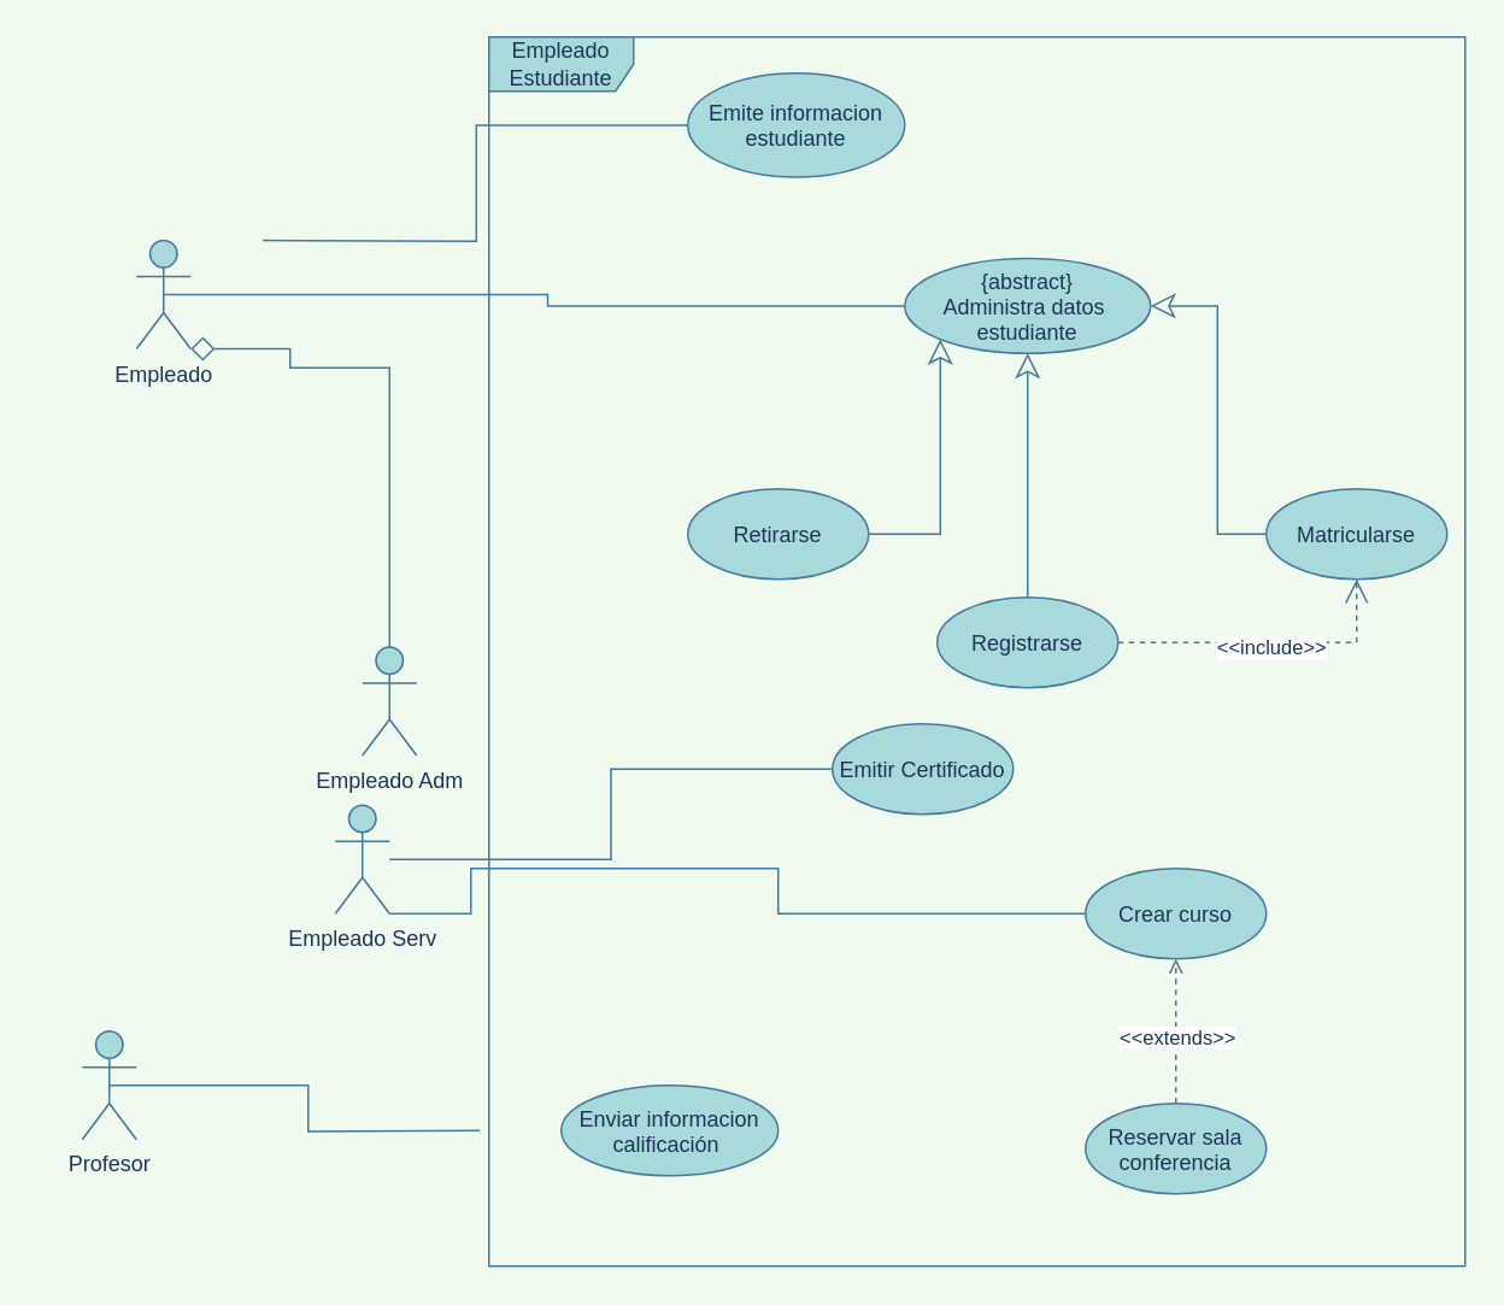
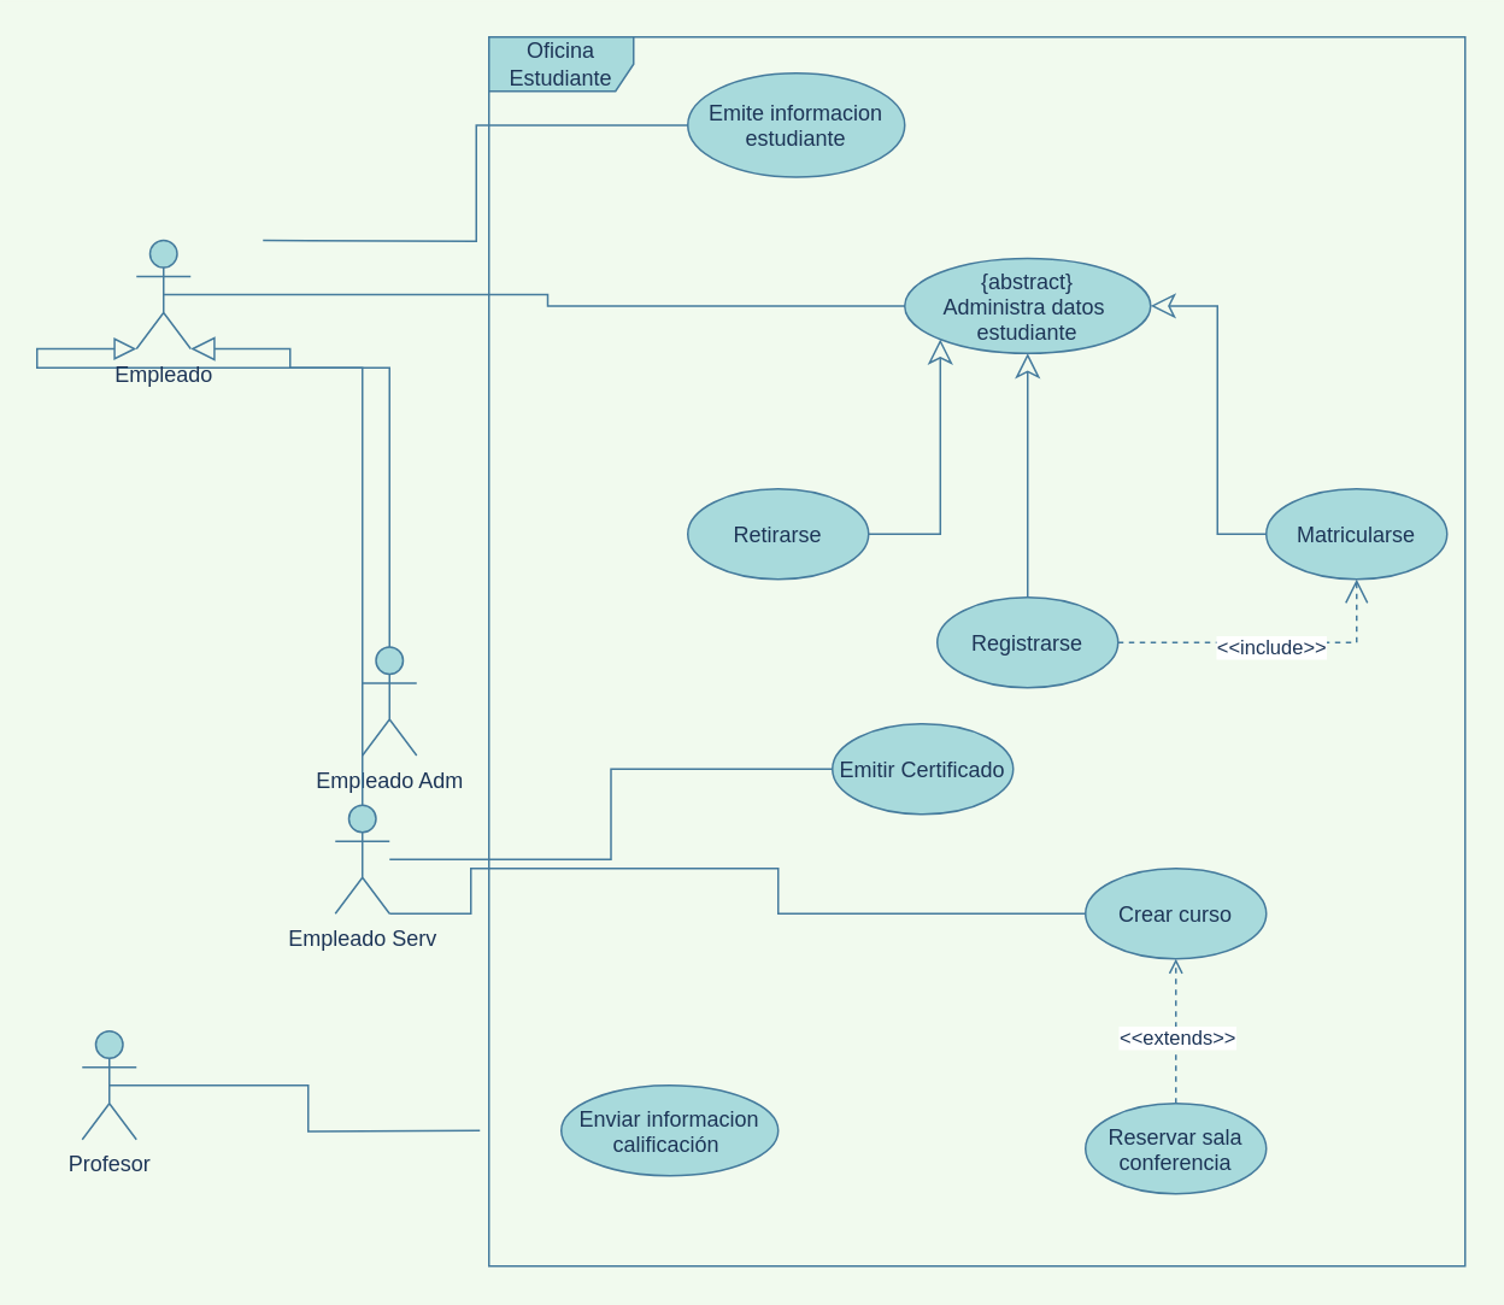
  <mxCell id="0" />
  <mxCell id="1" parent="0" />
  <mxCell id="2" style="edgeStyle=orthogonalEdgeStyle;rounded=0;sketch=0;orthogonalLoop=1;jettySize=auto;html=1;entryX=0;entryY=0.5;entryDx=0;entryDy=0;endArrow=none;endFill=0;strokeColor=#457B9D;fillColor=#A8DADC;fontColor=#1D3557;exitX=0.5;exitY=0.5;exitDx=0;exitDy=0;exitPerimeter=0;" edge="1" parent="1" source="3"><mxGeometry relative="1" as="geometry"><mxPoint x="125" y="615" as="sourcePoint" /><mxPoint x="265" y="625" as="targetPoint" /></mxGeometry></mxCell>
  <mxCell id="3" value="Profesor" style="shape=umlActor;verticalLabelPosition=bottom;verticalAlign=top;html=1;fillColor=#A8DADC;strokeColor=#457B9D;fontColor=#1D3557;" vertex="1" parent="1"><mxGeometry x="45" y="570" width="30" height="60" as="geometry" /></mxCell>
- <mxCell id="4" style="edgeStyle=orthogonalEdgeStyle;rounded=0;sketch=0;orthogonalLoop=1;jettySize=auto;html=1;entryX=1;entryY=1;entryDx=0;entryDy=0;entryPerimeter=0;endArrow=diamond;endFill=0;strokeColor=#457B9D;fillColor=#A8DADC;fontColor=#1D3557;endSize=11;" edge="1" parent="1" source="5" target="9"><mxGeometry relative="1" as="geometry"><Array as="points"><mxPoint x="160" y="203" /></Array></mxGeometry></mxCell>
+ <mxCell id="4" style="edgeStyle=orthogonalEdgeStyle;rounded=0;sketch=0;orthogonalLoop=1;jettySize=auto;html=1;entryX=1;entryY=1;entryDx=0;entryDy=0;entryPerimeter=0;endArrow=block;endFill=0;strokeColor=#457B9D;fillColor=#A8DADC;fontColor=#1D3557;endSize=11;" edge="1" parent="1" source="5" target="9"><mxGeometry relative="1" as="geometry"><Array as="points"><mxPoint x="160" y="203" /></Array></mxGeometry></mxCell>
  <mxCell id="5" value="Empleado Adm" style="shape=umlActor;verticalLabelPosition=bottom;verticalAlign=top;html=1;fillColor=#A8DADC;strokeColor=#457B9D;fontColor=#1D3557;" vertex="1" parent="1"><mxGeometry x="200" y="357.5" width="30" height="60" as="geometry" /></mxCell>
+ <mxCell id="6" style="edgeStyle=orthogonalEdgeStyle;rounded=0;sketch=0;orthogonalLoop=1;jettySize=auto;html=1;entryX=0;entryY=1;entryDx=0;entryDy=0;entryPerimeter=0;endArrow=block;endFill=0;strokeColor=#457B9D;fillColor=#A8DADC;fontColor=#1D3557;endSize=10;" edge="1" parent="1" source="8" target="9"><mxGeometry relative="1" as="geometry"><Array as="points"><mxPoint x="20" y="203" /></Array></mxGeometry></mxCell>
  <mxCell id="7" style="edgeStyle=orthogonalEdgeStyle;rounded=0;sketch=0;orthogonalLoop=1;jettySize=auto;html=1;entryX=0;entryY=0.5;entryDx=0;entryDy=0;endArrow=none;endFill=0;endSize=11;strokeColor=#457B9D;fillColor=#A8DADC;fontColor=#1D3557;" edge="1" parent="1" source="8" target="16"><mxGeometry relative="1" as="geometry" /></mxCell>
  <mxCell id="8" value="Empleado Serv" style="shape=umlActor;verticalLabelPosition=bottom;verticalAlign=top;html=1;fillColor=#A8DADC;strokeColor=#457B9D;fontColor=#1D3557;" vertex="1" parent="1"><mxGeometry x="185" y="445" width="30" height="60" as="geometry" /></mxCell>
  <mxCell id="9" value="Empleado" style="shape=umlActor;verticalLabelPosition=bottom;verticalAlign=top;html=1;fillColor=#A8DADC;strokeColor=#457B9D;fontColor=#1D3557;" vertex="1" parent="1"><mxGeometry x="75" y="132.5" width="30" height="60" as="geometry" /></mxCell>
  <mxCell id="10" style="edgeStyle=orthogonalEdgeStyle;rounded=0;sketch=0;orthogonalLoop=1;jettySize=auto;html=1;entryX=0;entryY=1;entryDx=0;entryDy=0;endArrow=classic;endFill=0;endSize=11;strokeColor=#457B9D;fillColor=#A8DADC;fontColor=#1D3557;" edge="1" parent="1" source="11" target="24"><mxGeometry relative="1" as="geometry" /></mxCell>
  <mxCell id="11" value="Retirarse" style="ellipse;fillColor=#A8DADC;strokeColor=#457B9D;fontColor=#1D3557;" vertex="1" parent="1"><mxGeometry x="380" y="270" width="100" height="50" as="geometry" /></mxCell>
  <mxCell id="12" style="edgeStyle=orthogonalEdgeStyle;rounded=0;sketch=0;orthogonalLoop=1;jettySize=auto;html=1;entryX=1;entryY=0.5;entryDx=0;entryDy=0;endArrow=classic;endFill=0;endSize=11;strokeColor=#457B9D;fillColor=#A8DADC;fontColor=#1D3557;" edge="1" parent="1" source="13" target="24"><mxGeometry relative="1" as="geometry" /></mxCell>
  <mxCell id="13" value="Matricularse" style="ellipse;fillColor=#A8DADC;strokeColor=#457B9D;fontColor=#1D3557;" vertex="1" parent="1"><mxGeometry x="700" y="270" width="100" height="50" as="geometry" /></mxCell>
  <mxCell id="14" style="edgeStyle=orthogonalEdgeStyle;rounded=0;sketch=0;orthogonalLoop=1;jettySize=auto;html=1;entryX=1;entryY=1;entryDx=0;entryDy=0;entryPerimeter=0;endArrow=none;endFill=0;endSize=11;strokeColor=#457B9D;fillColor=#A8DADC;fontColor=#1D3557;" edge="1" parent="1" source="15" target="8"><mxGeometry relative="1" as="geometry"><Array as="points"><mxPoint x="430" y="505" /><mxPoint x="430" y="480" /><mxPoint x="260" y="480" /></Array></mxGeometry></mxCell>
  <mxCell id="15" value="Crear curso" style="ellipse;fillColor=#A8DADC;strokeColor=#457B9D;fontColor=#1D3557;" vertex="1" parent="1"><mxGeometry x="600" y="480" width="100" height="50" as="geometry" /></mxCell>
  <mxCell id="16" value="Emitir Certificado" style="ellipse;fillColor=#A8DADC;strokeColor=#457B9D;fontColor=#1D3557;" vertex="1" parent="1"><mxGeometry x="460" y="400" width="100" height="50" as="geometry" /></mxCell>
  <mxCell id="17" style="edgeStyle=orthogonalEdgeStyle;rounded=0;sketch=0;orthogonalLoop=1;jettySize=auto;html=1;exitX=0.5;exitY=0;exitDx=0;exitDy=0;entryX=0.5;entryY=1;entryDx=0;entryDy=0;strokeColor=#457B9D;fillColor=#A8DADC;fontColor=#1D3557;endArrow=open;endFill=0;dashed=1;" edge="1" parent="1" source="19" target="15"><mxGeometry relative="1" as="geometry" /></mxCell>
  <mxCell id="18" value="&amp;lt;&amp;lt;extends&amp;gt;&amp;gt;" style="edgeLabel;html=1;align=center;verticalAlign=middle;resizable=0;points=[];fontColor=#1D3557;" vertex="1" connectable="0" parent="17"><mxGeometry x="-0.082" relative="1" as="geometry"><mxPoint as="offset" /></mxGeometry></mxCell>
  <mxCell id="19" value="Reservar sala &#10;conferencia" style="ellipse;fillColor=#A8DADC;strokeColor=#457B9D;fontColor=#1D3557;" vertex="1" parent="1"><mxGeometry x="600" y="610" width="100" height="50" as="geometry" /></mxCell>
  <mxCell id="20" value="Emite informacion&#10;estudiante" style="ellipse;fillColor=#A8DADC;strokeColor=#457B9D;fontColor=#1D3557;" vertex="1" parent="1"><mxGeometry x="380" y="40" width="120" height="57.5" as="geometry" /></mxCell>
  <mxCell id="21" value="Enviar informacion&#10;calificación " style="ellipse;fillColor=#A8DADC;strokeColor=#457B9D;fontColor=#1D3557;" vertex="1" parent="1"><mxGeometry x="310" y="600" width="120" height="50" as="geometry" /></mxCell>
  <mxCell id="22" style="edgeStyle=orthogonalEdgeStyle;rounded=0;sketch=0;orthogonalLoop=1;jettySize=auto;html=1;entryX=0;entryY=0.5;entryDx=0;entryDy=0;endArrow=none;endFill=0;endSize=11;strokeColor=#457B9D;fillColor=#A8DADC;fontColor=#1D3557;" edge="1" parent="1" target="20"><mxGeometry relative="1" as="geometry"><mxPoint x="145" y="132.529" as="sourcePoint" /></mxGeometry></mxCell>
  <mxCell id="23" style="edgeStyle=orthogonalEdgeStyle;rounded=0;sketch=0;orthogonalLoop=1;jettySize=auto;html=1;entryX=0.5;entryY=0.5;entryDx=0;entryDy=0;entryPerimeter=0;endArrow=none;endFill=0;endSize=11;strokeColor=#457B9D;fillColor=#A8DADC;fontColor=#1D3557;" edge="1" parent="1" source="24" target="9"><mxGeometry relative="1" as="geometry" /></mxCell>
  <mxCell id="24" value="{abstract}&#10;Administra datos &#10;estudiante" style="ellipse;fillColor=#A8DADC;strokeColor=#457B9D;fontColor=#1D3557;" vertex="1" parent="1"><mxGeometry x="500" y="142.5" width="136" height="52.5" as="geometry" /></mxCell>
  <mxCell id="25" style="edgeStyle=orthogonalEdgeStyle;rounded=0;sketch=0;orthogonalLoop=1;jettySize=auto;html=1;entryX=0.5;entryY=1;entryDx=0;entryDy=0;endArrow=classic;endFill=0;endSize=11;strokeColor=#457B9D;fillColor=#A8DADC;fontColor=#1D3557;" edge="1" parent="1" source="28" target="24"><mxGeometry relative="1" as="geometry" /></mxCell>
  <mxCell id="26" style="edgeStyle=orthogonalEdgeStyle;rounded=0;sketch=0;orthogonalLoop=1;jettySize=auto;html=1;entryX=0.5;entryY=1;entryDx=0;entryDy=0;endArrow=open;endFill=0;endSize=11;strokeColor=#457B9D;fillColor=#A8DADC;fontColor=#1D3557;startArrow=none;startFill=0;dashed=1;startSize=11;" edge="1" parent="1" source="28" target="13"><mxGeometry relative="1" as="geometry" /></mxCell>
  <mxCell id="27" value="&amp;lt;&amp;lt;include&amp;gt;&amp;gt;" style="edgeLabel;html=1;align=center;verticalAlign=middle;resizable=0;points=[];fontColor=#1D3557;" vertex="1" connectable="0" parent="26"><mxGeometry x="0.011" y="-2" relative="1" as="geometry"><mxPoint as="offset" /></mxGeometry></mxCell>
  <mxCell id="28" value="Registrarse" style="ellipse;fillColor=#A8DADC;strokeColor=#457B9D;fontColor=#1D3557;" vertex="1" parent="1"><mxGeometry x="518" y="330" width="100" height="50" as="geometry" /></mxCell>
- <mxCell id="29" value="Empleado Estudiante" style="shape=umlFrame;whiteSpace=wrap;html=1;rounded=0;sketch=0;strokeColor=#457B9D;fillColor=#A8DADC;fontColor=#1D3557;width=80;height=30;" vertex="1" parent="1"><mxGeometry x="270" width="540" height="680" as="geometry" y="20" /></mxCell>
+ <mxCell id="29" value="Oficina Estudiante" style="shape=umlFrame;whiteSpace=wrap;html=1;rounded=0;sketch=0;strokeColor=#457B9D;fillColor=#A8DADC;fontColor=#1D3557;width=80;height=30;" vertex="1" parent="1"><mxGeometry x="270" width="540" height="680" as="geometry" y="20" /></mxCell>
